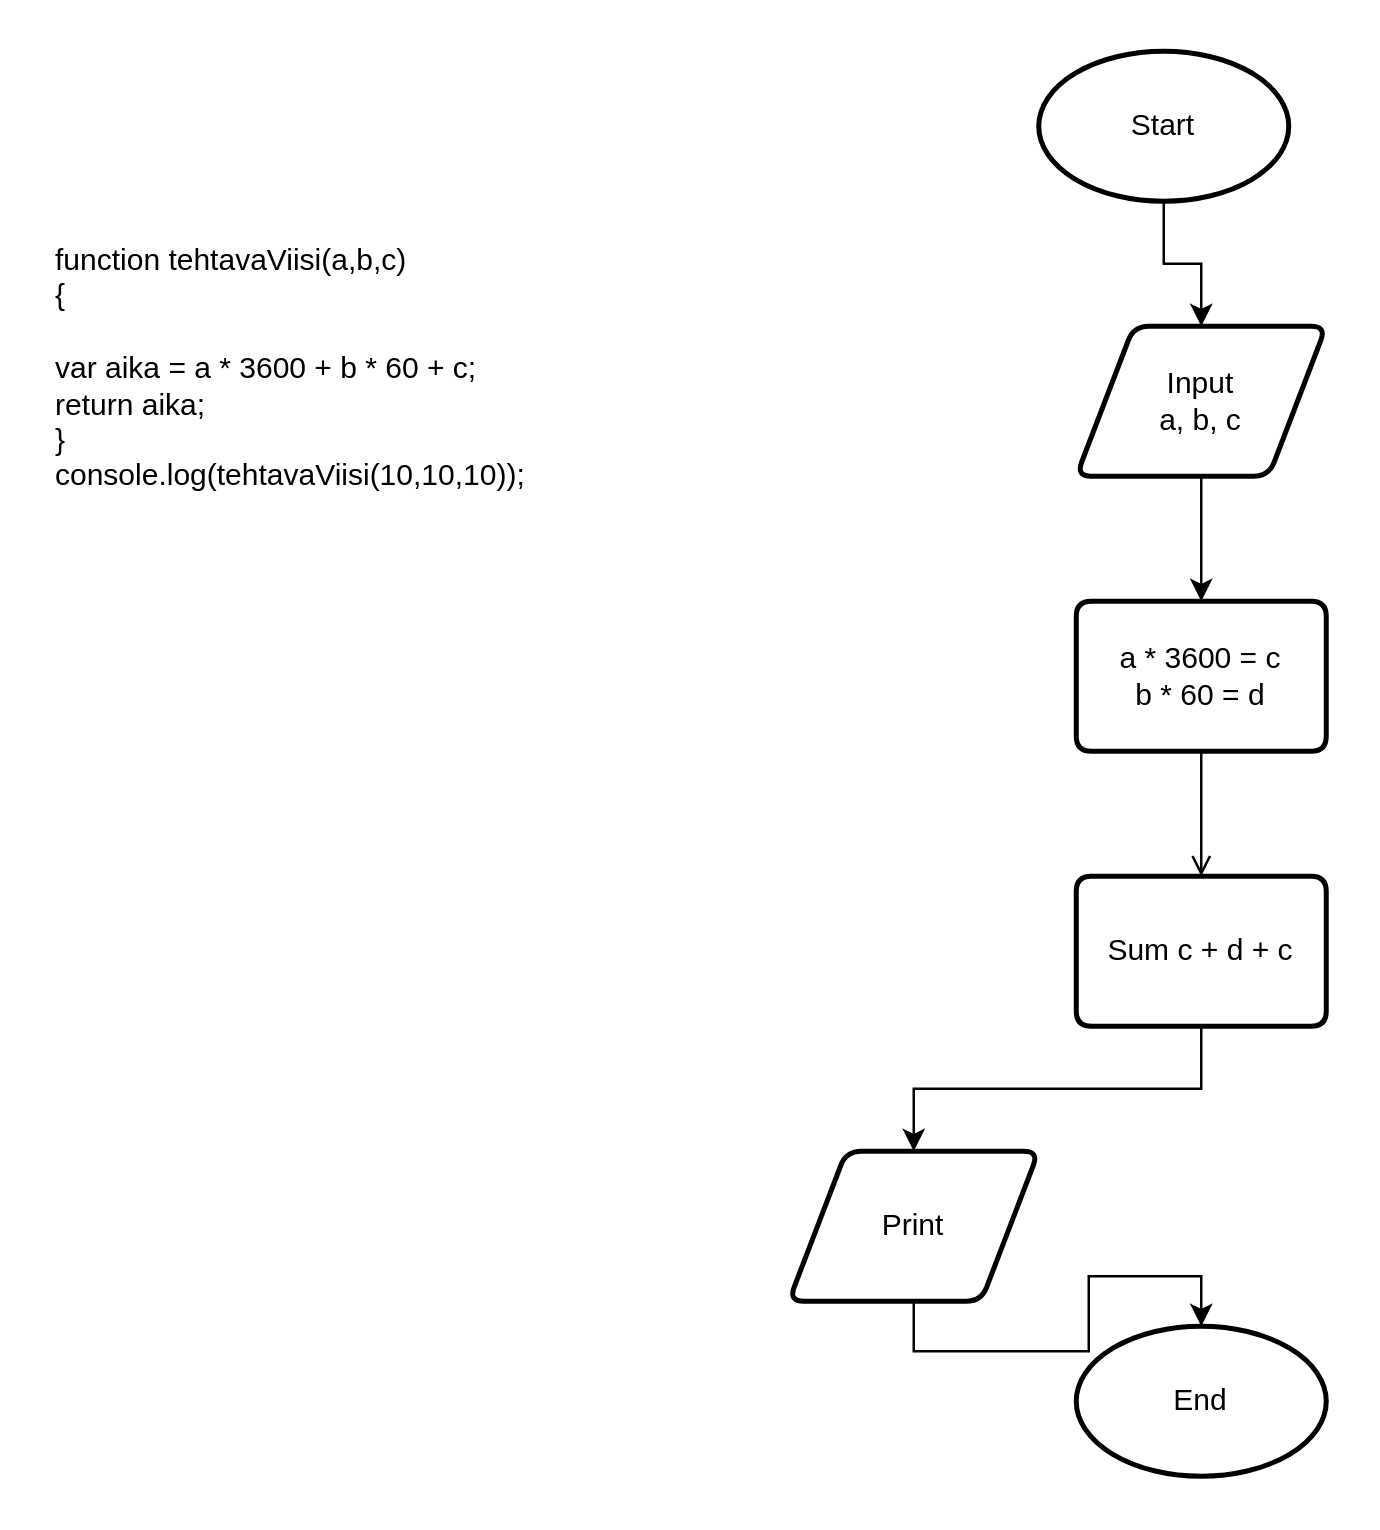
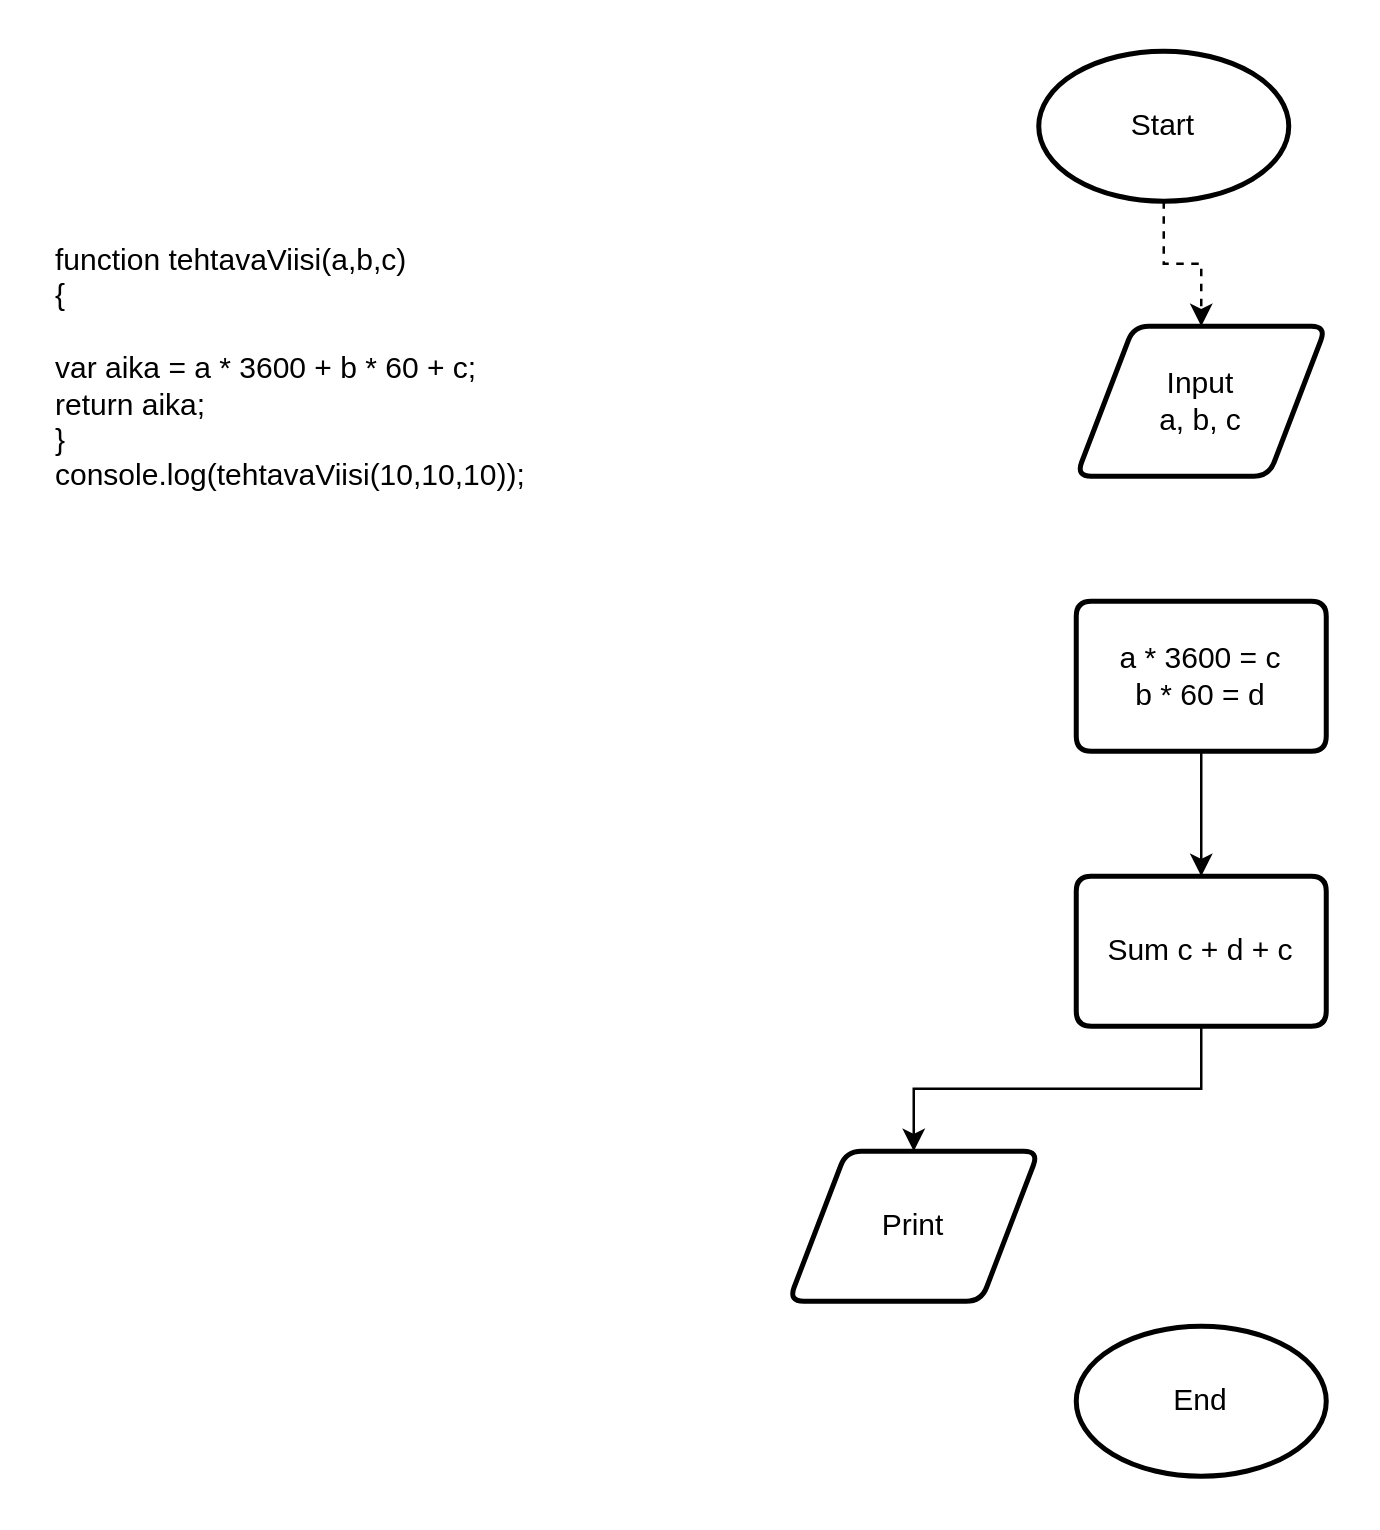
  <mxCell id="0" />
  <mxCell id="1" parent="0" />
  <mxCell id="2" value="function tehtavaViisi(a,b,c)&#13;&#10;  {&#13;&#10;&#13;&#10;    var aika = a * 3600 + b * 60 + c;&#13;&#10;    return aika;&#13;&#10;  }&#13;&#10;    console.log(tehtavaViisi(10,10,10));" style="text;whiteSpace=wrap;html=1;" vertex="1" parent="1"><mxGeometry x="20" y="90" width="210" height="110" as="geometry" /></mxCell>
- <mxCell id="3" style="edgeStyle=orthogonalEdgeStyle;rounded=0;orthogonalLoop=1;jettySize=auto;html=1;exitX=0.5;exitY=1;exitDx=0;exitDy=0;exitPerimeter=0;entryX=0.5;entryY=0;entryDx=0;entryDy=0;" edge="1" parent="1" source="4" target="6"><mxGeometry relative="1" as="geometry" /></mxCell>
+ <mxCell id="3" style="edgeStyle=orthogonalEdgeStyle;rounded=0;orthogonalLoop=1;jettySize=auto;html=1;exitX=0.5;exitY=1;exitDx=0;exitDy=0;exitPerimeter=0;entryX=0.5;entryY=0;entryDx=0;entryDy=0;dashed=1;" edge="1" parent="1" source="4" target="6"><mxGeometry relative="1" as="geometry" /></mxCell>
  <mxCell id="4" value="Start" style="strokeWidth=2;html=1;shape=mxgraph.flowchart.start_1;whiteSpace=wrap;" vertex="1" parent="1"><mxGeometry x="415" y="20" width="100" height="60" as="geometry" /></mxCell>
- <mxCell id="5" style="edgeStyle=orthogonalEdgeStyle;rounded=0;orthogonalLoop=1;jettySize=auto;html=1;exitX=0.5;exitY=1;exitDx=0;exitDy=0;entryX=0.5;entryY=0;entryDx=0;entryDy=0;" edge="1" parent="1" source="6" target="8"><mxGeometry relative="1" as="geometry" /></mxCell>
  <mxCell id="6" value="Input &lt;br&gt;a, b, c" style="shape=parallelogram;html=1;strokeWidth=2;perimeter=parallelogramPerimeter;whiteSpace=wrap;rounded=1;arcSize=12;size=0.23;" vertex="1" parent="1"><mxGeometry x="430" y="130" width="100" height="60" as="geometry" /></mxCell>
- <mxCell id="7" style="edgeStyle=orthogonalEdgeStyle;rounded=0;orthogonalLoop=1;jettySize=auto;html=1;exitX=0.5;exitY=1;exitDx=0;exitDy=0;entryX=0.5;entryY=0;entryDx=0;entryDy=0;endArrow=open;" edge="1" parent="1" source="8" target="10"><mxGeometry relative="1" as="geometry" /></mxCell>
+ <mxCell id="7" style="edgeStyle=orthogonalEdgeStyle;rounded=0;orthogonalLoop=1;jettySize=auto;html=1;exitX=0.5;exitY=1;exitDx=0;exitDy=0;entryX=0.5;entryY=0;entryDx=0;entryDy=0;" edge="1" parent="1" source="8" target="10"><mxGeometry relative="1" as="geometry" /></mxCell>
  <mxCell id="8" value="a * 3600 = c&lt;br&gt;b * 60 = d" style="shape=parallelogram;html=1;strokeWidth=2;perimeter=parallelogramPerimeter;whiteSpace=wrap;rounded=1;arcSize=12;size=0;" vertex="1" parent="1"><mxGeometry x="430" y="240" width="100" height="60" as="geometry" /></mxCell>
  <mxCell id="9" style="edgeStyle=orthogonalEdgeStyle;rounded=0;orthogonalLoop=1;jettySize=auto;html=1;exitX=0.5;exitY=1;exitDx=0;exitDy=0;entryX=0.5;entryY=0;entryDx=0;entryDy=0;" edge="1" parent="1" source="10" target="13"><mxGeometry relative="1" as="geometry" /></mxCell>
  <mxCell id="10" value="Sum c + d + c" style="shape=parallelogram;html=1;strokeWidth=2;perimeter=parallelogramPerimeter;whiteSpace=wrap;rounded=1;arcSize=12;size=0;" vertex="1" parent="1"><mxGeometry x="430" y="350" width="100" height="60" as="geometry" /></mxCell>
  <mxCell id="11" value="End" style="strokeWidth=2;html=1;shape=mxgraph.flowchart.start_1;whiteSpace=wrap;" vertex="1" parent="1"><mxGeometry x="430" y="530" width="100" height="60" as="geometry" /></mxCell>
- <mxCell id="12" style="edgeStyle=orthogonalEdgeStyle;rounded=0;orthogonalLoop=1;jettySize=auto;html=1;exitX=0.5;exitY=1;exitDx=0;exitDy=0;entryX=0.5;entryY=0;entryDx=0;entryDy=0;entryPerimeter=0;" edge="1" parent="1" source="13" target="11"><mxGeometry relative="1" as="geometry" /></mxCell>
  <mxCell id="13" value="Print" style="shape=parallelogram;html=1;strokeWidth=2;perimeter=parallelogramPerimeter;whiteSpace=wrap;rounded=1;arcSize=12;size=0.23;" vertex="1" parent="1"><mxGeometry x="315" y="460" width="100" height="60" as="geometry" /></mxCell>
